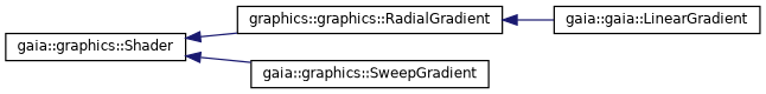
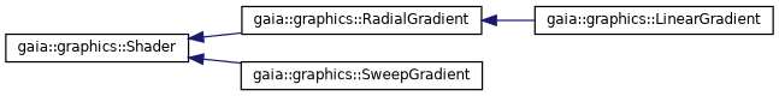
  digraph {
    rankdir=LR
    node [color=black fillcolor=white fontname=Helvetica fontsize=10 shape=record style=filled]
    edge [color=midnightblue dir=back fontname=Helvetica fontsize=10 labelfontname=Helvetica labelfontsize=10 style=solid]
    n1 [height=0.2 label="gaia::graphics::Shader" width=0.4]
-   n2 [height=0.2 label="graphics::graphics::RadialGradient" width=0.4]
+   n2 [height=0.2 label="gaia::graphics::RadialGradient" width=0.4]
    n3 [height=0.2 label="gaia::graphics::SweepGradient" width=0.4]
-   n4 [height=0.2 label="gaia::gaia::LinearGradient" width=0.4]
+   n4 [height=0.2 label="gaia::graphics::LinearGradient" width=0.4]
    n1 -> n2
    n1 -> n3
    n2 -> n4
  }
